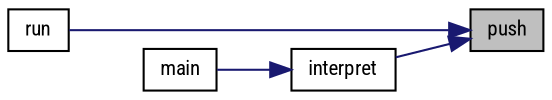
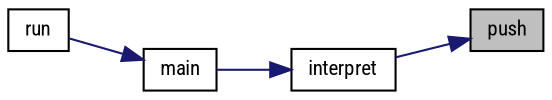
  digraph {
    fontname="Roboto Condensed"
    rankdir=RL
    node [color=black fillcolor=white fontname="Roboto Condensed" fontsize=10 shape=record style=filled]
    edge [color=midnightblue dir=back fontname="Roboto Condensed" fontsize=10 labelfontname=Helvetica labelfontsize=10 style=solid]
    n1 [fillcolor=grey75 fontcolor=black height=0.2 label=push width=0.4]
    n2 [height=0.2 label=run width=0.4]
    n3 [height=0.2 label=interpret width=0.4]
    n4 [height=0.2 label=main width=0.4]
-   n1 -> n2
+   n4 -> n2
    n1 -> n3
    n3 -> n4
  }
